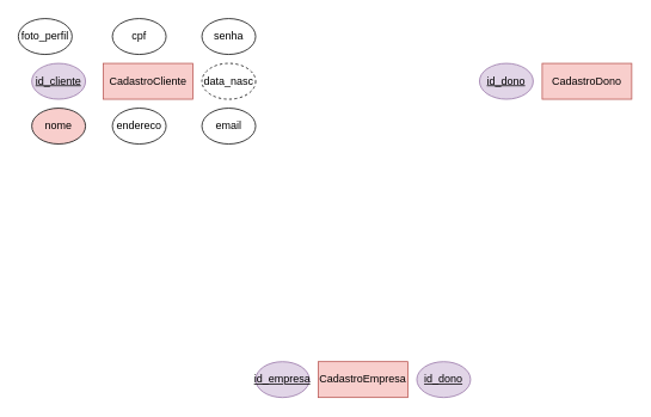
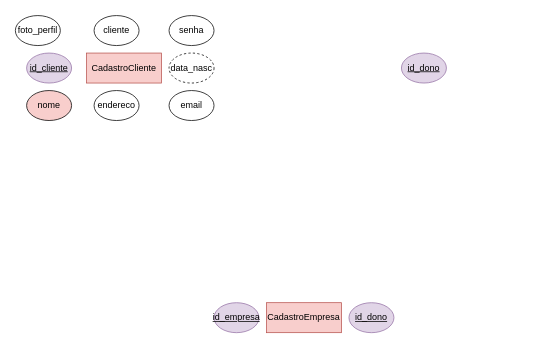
  <mxCell id="0" />
  <mxCell id="1" parent="0" />
  <mxCell id="2" value="CadastroCliente" style="whiteSpace=wrap;html=1;align=center;fillColor=#f8cecc;strokeColor=#b85450;" vertex="1" parent="1"><mxGeometry x="115" y="70" width="100" height="40" as="geometry" /></mxCell>
  <mxCell id="3" value="CadastroEmpresa" style="whiteSpace=wrap;html=1;align=center;fillColor=#f8cecc;strokeColor=#b85450;" vertex="1" parent="1"><mxGeometry x="355" y="403" width="100" height="40" as="geometry" /></mxCell>
- <mxCell id="4" value="CadastroDono" style="whiteSpace=wrap;html=1;align=center;fillColor=#f8cecc;strokeColor=#b85450;" vertex="1" parent="1"><mxGeometry x="605" y="70" width="100" height="40" as="geometry" /></mxCell>
  <mxCell id="5" value="id_cliente" style="ellipse;whiteSpace=wrap;html=1;align=center;fontStyle=4;fillColor=#e1d5e7;strokeColor=#9673a6;" vertex="1" parent="1"><mxGeometry x="35" y="70" width="60" height="40" as="geometry" /></mxCell>
  <mxCell id="6" value="id_empresa" style="ellipse;whiteSpace=wrap;html=1;align=center;fontStyle=4;fillColor=#e1d5e7;strokeColor=#9673a6;" vertex="1" parent="1"><mxGeometry x="285" y="403" width="60" height="40" as="geometry" /></mxCell>
  <mxCell id="7" value="id_dono" style="ellipse;whiteSpace=wrap;html=1;align=center;fontStyle=4;fillColor=#e1d5e7;strokeColor=#9673a6;" vertex="1" parent="1"><mxGeometry x="465" y="403" width="60" height="40" as="geometry" /></mxCell>
  <mxCell id="8" value="id_dono" style="ellipse;whiteSpace=wrap;html=1;align=center;fontStyle=4;fillColor=#e1d5e7;strokeColor=#9673a6;" vertex="1" parent="1"><mxGeometry x="535" y="70" width="60" height="40" as="geometry" /></mxCell>
  <mxCell id="9" value="nome" style="ellipse;whiteSpace=wrap;html=1;align=center;fillColor=#f8cecc;" vertex="1" parent="1"><mxGeometry x="35" y="120" width="60" height="40" as="geometry" /></mxCell>
  <mxCell id="10" value="endereco" style="ellipse;whiteSpace=wrap;html=1;align=center;" vertex="1" parent="1"><mxGeometry x="125" y="120" width="60" height="40" as="geometry" /></mxCell>
  <mxCell id="11" value="email" style="ellipse;whiteSpace=wrap;html=1;align=center;" vertex="1" parent="1"><mxGeometry x="225" y="120" width="60" height="40" as="geometry" /></mxCell>
  <mxCell id="12" value="data_nasc" style="ellipse;whiteSpace=wrap;html=1;align=center;dashed=1;" vertex="1" parent="1"><mxGeometry x="225" y="70" width="60" height="40" as="geometry" /></mxCell>
  <mxCell id="13" value="senha" style="ellipse;whiteSpace=wrap;html=1;align=center;" vertex="1" parent="1"><mxGeometry x="225" y="20" width="60" height="40" as="geometry" /></mxCell>
- <mxCell id="14" value="cpf" style="ellipse;whiteSpace=wrap;html=1;align=center;" vertex="1" parent="1"><mxGeometry x="125" y="20" width="60" height="40" as="geometry" /></mxCell>
+ <mxCell id="14" value="cliente" style="ellipse;whiteSpace=wrap;html=1;align=center;" vertex="1" parent="1"><mxGeometry x="125" y="20" width="60" height="40" as="geometry" /></mxCell>
  <mxCell id="15" value="foto_perfil" style="ellipse;whiteSpace=wrap;html=1;align=center;" vertex="1" parent="1"><mxGeometry x="20" y="20" width="60" height="40" as="geometry" /></mxCell>
